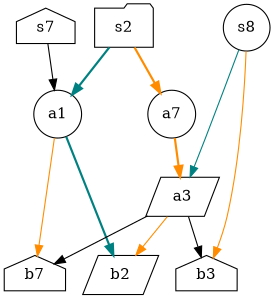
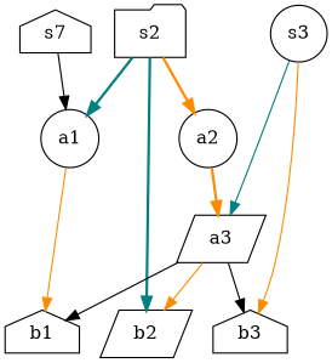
  digraph {
    node [shape=house]
    edge [color=darkorange style=solid]
    n1 [label=s7]
    s2 [shape=folder]
-   s3 [shape=circle label=s8]
+   s3 [shape=circle]
    a1 [shape=circle]
-   a2 [shape=circle label=a7]
-   b1 [label=b7]
+   a2 [shape=circle]
+   b1
    b2 [shape=parallelogram]
    b3
    a3 [shape=parallelogram]
    subgraph sub_1 {
      rank=same
      n1
      s2
      s3
    }
    subgraph sub_2 {
      rank=same
      a1
      a2
    }
    subgraph sub_3 {
      rank=same
      b1
      b2
      b3
    }
    n1 -> a1 [color=black]
    s2 -> a1 [color=teal style=bold]
    s2 -> a2 [style=bold]
    s3 -> b3
    s3 -> a3 [color=teal]
    a1 -> b1
-   a1 -> b2 [color=teal style=bold]
+   s2 -> b2 [color=teal style=bold]
    a2 -> a3 [style=bold]
    b1 -> b2 [style=invis color=""]
    b2 -> b3 [style=invis color=""]
    a3 -> b1 [color=black]
    a3 -> b2
    a3 -> b3 [color=black]
  }
